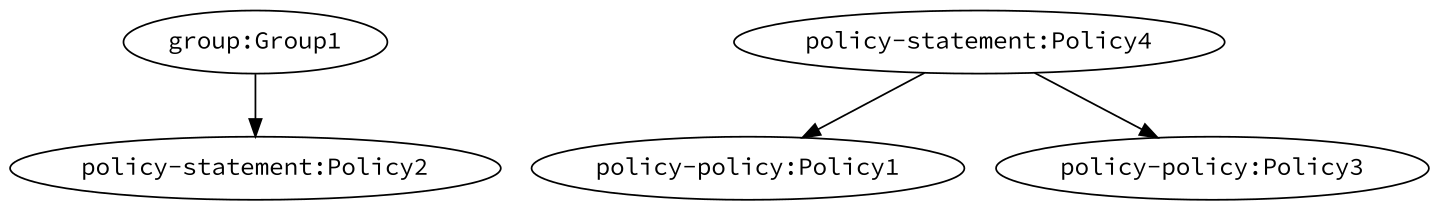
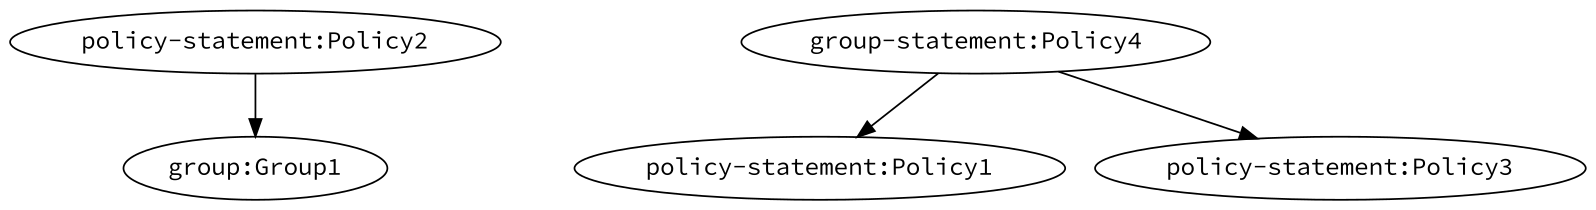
  digraph {
    fontname="Source Code Pro"
    node [fontname="Source Code Pro"]
    edge [fontname="Source Code Pro"]
    "group:Group1"
    "policy-statement:Policy2"
-   "policy-statement:Policy4"
-   "policy-statement:Policy1" [label="policy-policy:Policy1"]
-   "policy-statement:Policy3" [label="policy-policy:Policy3"]
-   "group:Group1" -> "policy-statement:Policy2"
+   "policy-statement:Policy4" [label="group-statement:Policy4"]
+   "policy-statement:Policy1"
+   "policy-statement:Policy3"
+   "policy-statement:Policy2" -> "group:Group1"
    "policy-statement:Policy4" -> "policy-statement:Policy1"
    "policy-statement:Policy4" -> "policy-statement:Policy3"
  }
